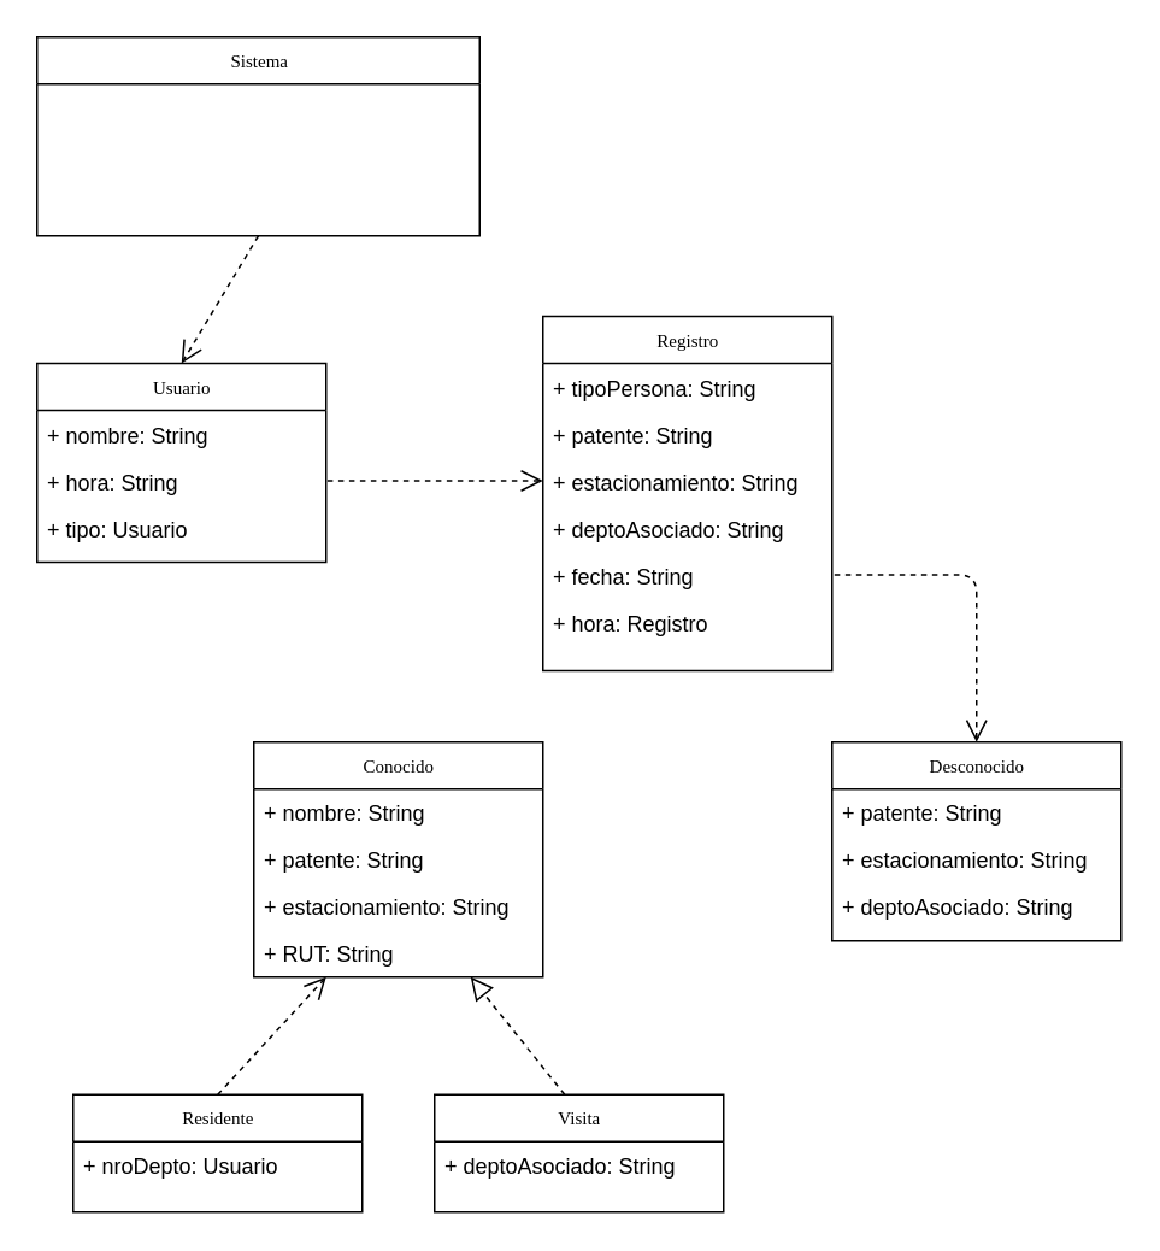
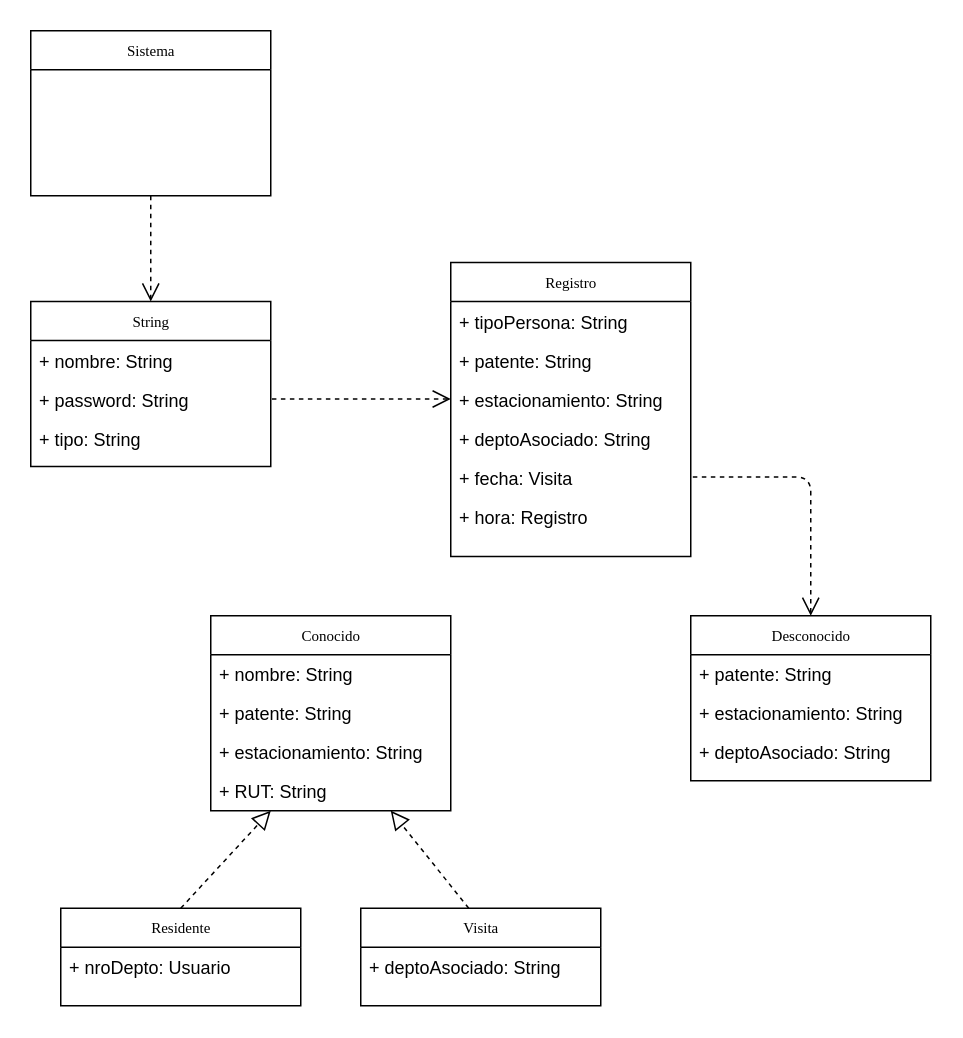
  <mxCell id="0" />
  <mxCell id="1" parent="0" />
- <mxCell id="2" value="Usuario" style="swimlane;html=1;fontStyle=0;childLayout=stackLayout;horizontal=1;startSize=26;fillColor=none;horizontalStack=0;resizeParent=1;resizeLast=0;collapsible=1;marginBottom=0;swimlaneFillColor=#ffffff;rounded=0;shadow=0;comic=0;labelBackgroundColor=none;strokeColor=#000000;strokeWidth=1;fontFamily=Verdana;fontSize=10;fontColor=#000000;align=center;" parent="1" vertex="1"><mxGeometry x="20" y="200.5" width="160" height="110" as="geometry" /></mxCell>
+ <mxCell id="2" value="String" style="swimlane;html=1;fontStyle=0;childLayout=stackLayout;horizontal=1;startSize=26;fillColor=none;horizontalStack=0;resizeParent=1;resizeLast=0;collapsible=1;marginBottom=0;swimlaneFillColor=#ffffff;rounded=0;shadow=0;comic=0;labelBackgroundColor=none;strokeColor=#000000;strokeWidth=1;fontFamily=Verdana;fontSize=10;fontColor=#000000;align=center;" parent="1" vertex="1"><mxGeometry x="20" y="200.5" width="160" height="110" as="geometry" /></mxCell>
  <mxCell id="3" value="+ nombre: String" style="text;html=1;strokeColor=none;fillColor=none;align=left;verticalAlign=top;spacingLeft=4;spacingRight=4;whiteSpace=wrap;overflow=hidden;rotatable=0;points=[[0,0.5],[1,0.5]];portConstraint=eastwest;" parent="2" vertex="1"><mxGeometry y="26" width="160" height="26" as="geometry" /></mxCell>
- <mxCell id="4" value="+ hora: String" style="text;html=1;strokeColor=none;fillColor=none;align=left;verticalAlign=top;spacingLeft=4;spacingRight=4;whiteSpace=wrap;overflow=hidden;rotatable=0;points=[[0,0.5],[1,0.5]];portConstraint=eastwest;" parent="2" vertex="1"><mxGeometry y="52" width="160" height="26" as="geometry" /></mxCell>
- <mxCell id="5" value="+ tipo: Usuario&lt;br&gt;" style="text;html=1;strokeColor=none;fillColor=none;align=left;verticalAlign=top;spacingLeft=4;spacingRight=4;whiteSpace=wrap;overflow=hidden;rotatable=0;points=[[0,0.5],[1,0.5]];portConstraint=eastwest;" parent="2" vertex="1"><mxGeometry y="78" width="160" height="26" as="geometry" /></mxCell>
+ <mxCell id="4" value="+ password: String" style="text;html=1;strokeColor=none;fillColor=none;align=left;verticalAlign=top;spacingLeft=4;spacingRight=4;whiteSpace=wrap;overflow=hidden;rotatable=0;points=[[0,0.5],[1,0.5]];portConstraint=eastwest;" parent="2" vertex="1"><mxGeometry y="52" width="160" height="26" as="geometry" /></mxCell>
+ <mxCell id="5" value="+ tipo: String&lt;br&gt;" style="text;html=1;strokeColor=none;fillColor=none;align=left;verticalAlign=top;spacingLeft=4;spacingRight=4;whiteSpace=wrap;overflow=hidden;rotatable=0;points=[[0,0.5],[1,0.5]];portConstraint=eastwest;" parent="2" vertex="1"><mxGeometry y="78" width="160" height="26" as="geometry" /></mxCell>
  <mxCell id="6" value="Residente" style="swimlane;html=1;fontStyle=0;childLayout=stackLayout;horizontal=1;startSize=26;fillColor=none;horizontalStack=0;resizeParent=1;resizeLast=0;collapsible=1;marginBottom=0;swimlaneFillColor=#ffffff;rounded=0;shadow=0;comic=0;labelBackgroundColor=none;strokeColor=#000000;strokeWidth=1;fontFamily=Verdana;fontSize=10;fontColor=#000000;align=center;" parent="1" vertex="1"><mxGeometry x="40" y="605" width="160" height="65" as="geometry" /></mxCell>
  <mxCell id="7" value="+ nroDepto: Usuario" style="text;html=1;strokeColor=none;fillColor=none;align=left;verticalAlign=top;spacingLeft=4;spacingRight=4;whiteSpace=wrap;overflow=hidden;rotatable=0;points=[[0,0.5],[1,0.5]];portConstraint=eastwest;" vertex="1" parent="6"><mxGeometry y="26" width="160" height="26" as="geometry" /></mxCell>
  <mxCell id="8" value="Visita" style="swimlane;html=1;fontStyle=0;childLayout=stackLayout;horizontal=1;startSize=26;fillColor=none;horizontalStack=0;resizeParent=1;resizeLast=0;collapsible=1;marginBottom=0;swimlaneFillColor=#ffffff;rounded=0;shadow=0;comic=0;labelBackgroundColor=none;strokeColor=#000000;strokeWidth=1;fontFamily=Verdana;fontSize=10;fontColor=#000000;align=center;" vertex="1" parent="1"><mxGeometry x="240" y="605" width="160" height="65" as="geometry" /></mxCell>
  <mxCell id="9" value="+ deptoAsociado: String" style="text;html=1;strokeColor=none;fillColor=none;align=left;verticalAlign=top;spacingLeft=4;spacingRight=4;whiteSpace=wrap;overflow=hidden;rotatable=0;points=[[0,0.5],[1,0.5]];portConstraint=eastwest;" vertex="1" parent="8"><mxGeometry y="26" width="160" height="26" as="geometry" /></mxCell>
  <mxCell id="10" value="Desconocido" style="swimlane;html=1;fontStyle=0;childLayout=stackLayout;horizontal=1;startSize=26;fillColor=none;horizontalStack=0;resizeParent=1;resizeLast=0;collapsible=1;marginBottom=0;swimlaneFillColor=#ffffff;rounded=0;shadow=0;comic=0;labelBackgroundColor=none;strokeColor=#000000;strokeWidth=1;fontFamily=Verdana;fontSize=10;fontColor=#000000;align=center;" vertex="1" parent="1"><mxGeometry x="460" y="410" width="160" height="110" as="geometry" /></mxCell>
  <mxCell id="11" value="+ patente: String" style="text;html=1;strokeColor=none;fillColor=none;align=left;verticalAlign=top;spacingLeft=4;spacingRight=4;whiteSpace=wrap;overflow=hidden;rotatable=0;points=[[0,0.5],[1,0.5]];portConstraint=eastwest;" vertex="1" parent="10"><mxGeometry y="26" width="160" height="26" as="geometry" /></mxCell>
  <mxCell id="12" value="+ estacionamiento: String" style="text;html=1;strokeColor=none;fillColor=none;align=left;verticalAlign=top;spacingLeft=4;spacingRight=4;whiteSpace=wrap;overflow=hidden;rotatable=0;points=[[0,0.5],[1,0.5]];portConstraint=eastwest;" vertex="1" parent="10"><mxGeometry y="52" width="160" height="26" as="geometry" /></mxCell>
  <mxCell id="13" value="+ deptoAsociado: String" style="text;html=1;strokeColor=none;fillColor=none;align=left;verticalAlign=top;spacingLeft=4;spacingRight=4;whiteSpace=wrap;overflow=hidden;rotatable=0;points=[[0,0.5],[1,0.5]];portConstraint=eastwest;" vertex="1" parent="10"><mxGeometry y="78" width="160" height="26" as="geometry" /></mxCell>
  <mxCell id="14" value="Registro" style="swimlane;html=1;fontStyle=0;childLayout=stackLayout;horizontal=1;startSize=26;fillColor=none;horizontalStack=0;resizeParent=1;resizeLast=0;collapsible=1;marginBottom=0;swimlaneFillColor=#ffffff;rounded=0;shadow=0;comic=0;labelBackgroundColor=none;strokeColor=#000000;strokeWidth=1;fontFamily=Verdana;fontSize=10;fontColor=#000000;align=center;" vertex="1" parent="1"><mxGeometry x="300" y="174.5" width="160" height="196" as="geometry" /></mxCell>
  <mxCell id="15" value="+ tipoPersona: String" style="text;html=1;strokeColor=none;fillColor=none;align=left;verticalAlign=top;spacingLeft=4;spacingRight=4;whiteSpace=wrap;overflow=hidden;rotatable=0;points=[[0,0.5],[1,0.5]];portConstraint=eastwest;" vertex="1" parent="14"><mxGeometry y="26" width="160" height="26" as="geometry" /></mxCell>
  <mxCell id="16" value="+ patente: String" style="text;html=1;strokeColor=none;fillColor=none;align=left;verticalAlign=top;spacingLeft=4;spacingRight=4;whiteSpace=wrap;overflow=hidden;rotatable=0;points=[[0,0.5],[1,0.5]];portConstraint=eastwest;" vertex="1" parent="14"><mxGeometry y="52" width="160" height="26" as="geometry" /></mxCell>
  <mxCell id="17" value="+ estacionamiento: String" style="text;html=1;strokeColor=none;fillColor=none;align=left;verticalAlign=top;spacingLeft=4;spacingRight=4;whiteSpace=wrap;overflow=hidden;rotatable=0;points=[[0,0.5],[1,0.5]];portConstraint=eastwest;" vertex="1" parent="14"><mxGeometry y="78" width="160" height="26" as="geometry" /></mxCell>
  <mxCell id="18" value="+ deptoAsociado: String" style="text;html=1;strokeColor=none;fillColor=none;align=left;verticalAlign=top;spacingLeft=4;spacingRight=4;whiteSpace=wrap;overflow=hidden;rotatable=0;points=[[0,0.5],[1,0.5]];portConstraint=eastwest;" vertex="1" parent="14"><mxGeometry y="104" width="160" height="26" as="geometry" /></mxCell>
- <mxCell id="19" value="+ fecha: String" style="text;html=1;strokeColor=none;fillColor=none;align=left;verticalAlign=top;spacingLeft=4;spacingRight=4;whiteSpace=wrap;overflow=hidden;rotatable=0;points=[[0,0.5],[1,0.5]];portConstraint=eastwest;" vertex="1" parent="14"><mxGeometry y="130" width="160" height="26" as="geometry" /></mxCell>
+ <mxCell id="19" value="+ fecha: Visita" style="text;html=1;strokeColor=none;fillColor=none;align=left;verticalAlign=top;spacingLeft=4;spacingRight=4;whiteSpace=wrap;overflow=hidden;rotatable=0;points=[[0,0.5],[1,0.5]];portConstraint=eastwest;" vertex="1" parent="14"><mxGeometry y="130" width="160" height="26" as="geometry" /></mxCell>
  <mxCell id="20" value="+ hora: Registro" style="text;html=1;strokeColor=none;fillColor=none;align=left;verticalAlign=top;spacingLeft=4;spacingRight=4;whiteSpace=wrap;overflow=hidden;rotatable=0;points=[[0,0.5],[1,0.5]];portConstraint=eastwest;" vertex="1" parent="14"><mxGeometry y="156" width="160" height="26" as="geometry" /></mxCell>
  <mxCell id="21" value="" style="endArrow=none;html=1;dashed=1;exitX=0;exitY=0.5;exitDx=0;exitDy=0;entryX=1;entryY=0.5;entryDx=0;entryDy=0;endFill=0;startArrow=open;startFill=0;strokeWidth=1;endSize=6;startSize=10;jumpSize=6;" edge="1" parent="1" source="17" target="4"><mxGeometry width="50" height="50" relative="1" as="geometry"><mxPoint x="441" y="270" as="sourcePoint" /><mxPoint x="550" y="270" as="targetPoint" /></mxGeometry></mxCell>
  <mxCell id="22" value="Conocido" style="swimlane;html=1;fontStyle=0;childLayout=stackLayout;horizontal=1;startSize=26;fillColor=none;horizontalStack=0;resizeParent=1;resizeLast=0;collapsible=1;marginBottom=0;swimlaneFillColor=#ffffff;rounded=0;shadow=0;comic=0;labelBackgroundColor=none;strokeColor=#000000;strokeWidth=1;fontFamily=Verdana;fontSize=10;fontColor=#000000;align=center;" vertex="1" parent="1"><mxGeometry x="140" y="410" width="160" height="130" as="geometry" /></mxCell>
  <mxCell id="23" value="+ nombre: String" style="text;html=1;strokeColor=none;fillColor=none;align=left;verticalAlign=top;spacingLeft=4;spacingRight=4;whiteSpace=wrap;overflow=hidden;rotatable=0;points=[[0,0.5],[1,0.5]];portConstraint=eastwest;" vertex="1" parent="22"><mxGeometry y="26" width="160" height="26" as="geometry" /></mxCell>
  <mxCell id="24" value="+ patente: String" style="text;html=1;strokeColor=none;fillColor=none;align=left;verticalAlign=top;spacingLeft=4;spacingRight=4;whiteSpace=wrap;overflow=hidden;rotatable=0;points=[[0,0.5],[1,0.5]];portConstraint=eastwest;" vertex="1" parent="22"><mxGeometry y="52" width="160" height="26" as="geometry" /></mxCell>
  <mxCell id="25" value="+ estacionamiento: String" style="text;html=1;strokeColor=none;fillColor=none;align=left;verticalAlign=top;spacingLeft=4;spacingRight=4;whiteSpace=wrap;overflow=hidden;rotatable=0;points=[[0,0.5],[1,0.5]];portConstraint=eastwest;" vertex="1" parent="22"><mxGeometry y="78" width="160" height="26" as="geometry" /></mxCell>
- <mxCell id="26" value="" style="endArrow=open;html=1;dashed=1;strokeWidth=1;exitX=0.5;exitY=0;exitDx=0;exitDy=0;entryX=0.25;entryY=1;entryDx=0;entryDy=0;endFill=0;endSize=10;" edge="1" parent="1" source="6" target="22"><mxGeometry width="50" height="50" relative="1" as="geometry"><mxPoint x="100" y="628" as="sourcePoint" /><mxPoint x="150" y="578" as="targetPoint" /></mxGeometry></mxCell>
+ <mxCell id="26" value="" style="endArrow=block;html=1;dashed=1;strokeWidth=1;exitX=0.5;exitY=0;exitDx=0;exitDy=0;entryX=0.25;entryY=1;entryDx=0;entryDy=0;endFill=0;endSize=10;" edge="1" parent="1" source="6" target="22"><mxGeometry width="50" height="50" relative="1" as="geometry"><mxPoint x="100" y="628" as="sourcePoint" /><mxPoint x="150" y="578" as="targetPoint" /></mxGeometry></mxCell>
  <mxCell id="27" value="" style="endArrow=block;html=1;dashed=1;strokeWidth=1;exitX=0.45;exitY=0;exitDx=0;exitDy=0;entryX=0.75;entryY=1;entryDx=0;entryDy=0;endFill=0;startSize=6;endSize=10;exitPerimeter=0;" edge="1" parent="1" source="8" target="22"><mxGeometry width="50" height="50" relative="1" as="geometry"><mxPoint x="350" y="618" as="sourcePoint" /><mxPoint x="400" y="568" as="targetPoint" /></mxGeometry></mxCell>
  <mxCell id="28" value="+ RUT: String" style="text;html=1;strokeColor=none;fillColor=none;align=left;verticalAlign=top;spacingLeft=4;spacingRight=4;whiteSpace=wrap;overflow=hidden;rotatable=0;points=[[0,0.5],[1,0.5]];portConstraint=eastwest;" vertex="1" parent="1"><mxGeometry x="140" y="514" width="160" height="26" as="geometry" /></mxCell>
  <mxCell id="29" value="" style="endArrow=none;html=1;dashed=1;strokeWidth=1;exitX=0.5;exitY=0;exitDx=0;exitDy=0;entryX=1;entryY=0.5;entryDx=0;entryDy=0;endFill=0;startSize=10;endSize=6;startArrow=open;startFill=0;" edge="1" parent="1" source="10" target="19"><mxGeometry width="50" height="50" relative="1" as="geometry"><mxPoint x="230" y="452.5" as="sourcePoint" /><mxPoint x="310" y="327.5" as="targetPoint" /><Array as="points"><mxPoint x="540" y="317.5" /></Array></mxGeometry></mxCell>
- <mxCell id="30" value="Sistema" style="swimlane;html=1;fontStyle=0;childLayout=stackLayout;horizontal=1;startSize=26;fillColor=none;horizontalStack=0;resizeParent=1;resizeLast=0;collapsible=1;marginBottom=0;swimlaneFillColor=#ffffff;rounded=0;shadow=0;comic=0;labelBackgroundColor=none;strokeColor=#000000;strokeWidth=1;fontFamily=Verdana;fontSize=10;fontColor=#000000;align=center;" vertex="1" parent="1"><mxGeometry x="20" y="20" width="245" height="110" as="geometry" /></mxCell>
+ <mxCell id="30" value="Sistema" style="swimlane;html=1;fontStyle=0;childLayout=stackLayout;horizontal=1;startSize=26;fillColor=none;horizontalStack=0;resizeParent=1;resizeLast=0;collapsible=1;marginBottom=0;swimlaneFillColor=#ffffff;rounded=0;shadow=0;comic=0;labelBackgroundColor=none;strokeColor=#000000;strokeWidth=1;fontFamily=Verdana;fontSize=10;fontColor=#000000;align=center;" vertex="1" parent="1"><mxGeometry x="20" y="20" width="160" height="110" as="geometry" /></mxCell>
  <mxCell id="31" value="" style="endArrow=open;html=1;dashed=1;strokeWidth=1;exitX=0.5;exitY=1;exitDx=0;exitDy=0;entryX=0.5;entryY=0;entryDx=0;entryDy=0;endFill=0;endSize=10;" edge="1" parent="1" source="30" target="2"><mxGeometry width="50" height="50" relative="1" as="geometry"><mxPoint x="100" y="150" as="sourcePoint" /><mxPoint x="150" y="100" as="targetPoint" /></mxGeometry></mxCell>
